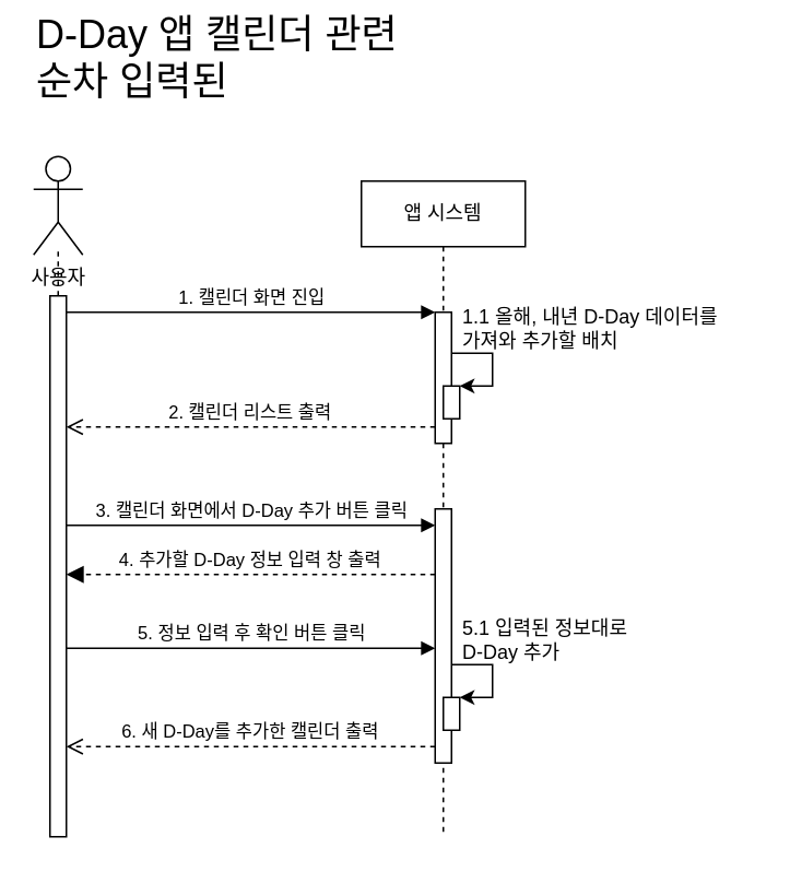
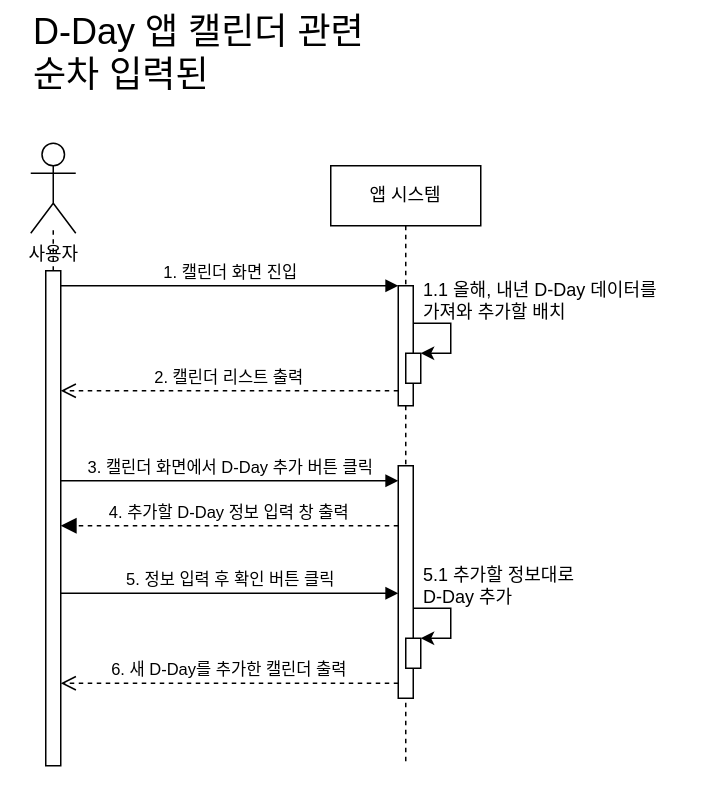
  <mxCell id="0" />
  <mxCell id="1" parent="0" />
  <mxCell id="2" value="앱 시스템" style="shape=umlLifeline;perimeter=lifelinePerimeter;whiteSpace=wrap;html=1;container=0;dropTarget=0;collapsible=0;recursiveResize=0;outlineConnect=0;portConstraint=eastwest;newEdgeStyle={&quot;edgeStyle&quot;:&quot;elbowEdgeStyle&quot;,&quot;elbow&quot;:&quot;vertical&quot;,&quot;curved&quot;:0,&quot;rounded&quot;:0};" parent="1" vertex="1"><mxGeometry x="220" y="110" width="100" height="400" as="geometry" /></mxCell>
  <mxCell id="3" value="" style="html=1;points=[];perimeter=orthogonalPerimeter;outlineConnect=0;targetShapes=umlLifeline;portConstraint=eastwest;newEdgeStyle={&quot;edgeStyle&quot;:&quot;elbowEdgeStyle&quot;,&quot;elbow&quot;:&quot;vertical&quot;,&quot;curved&quot;:0,&quot;rounded&quot;:0};" parent="2" vertex="1"><mxGeometry x="45" y="80" width="10" height="80" as="geometry" /></mxCell>
  <mxCell id="4" value="1.1 올해, 내년 D-Day 데이터를&lt;div&gt;가져와 추가할 배치&lt;/div&gt;" style="text;html=1;align=left;verticalAlign=middle;resizable=0;points=[];autosize=1;strokeColor=none;fillColor=none;" parent="2" vertex="1"><mxGeometry x="60" y="70" width="180" height="40" as="geometry" /></mxCell>
  <mxCell id="5" value="" style="endArrow=classic;html=1;rounded=0;edgeStyle=orthogonalEdgeStyle;" parent="2" target="6" edge="1"><mxGeometry width="50" height="50" relative="1" as="geometry"><mxPoint x="55" y="105" as="sourcePoint" /><mxPoint x="110" y="125" as="targetPoint" /><Array as="points"><mxPoint x="80" y="105" /><mxPoint x="80" y="125" /></Array></mxGeometry></mxCell>
  <mxCell id="6" value="" style="html=1;points=[];perimeter=orthogonalPerimeter;outlineConnect=0;targetShapes=umlLifeline;portConstraint=eastwest;newEdgeStyle={&quot;edgeStyle&quot;:&quot;elbowEdgeStyle&quot;,&quot;elbow&quot;:&quot;vertical&quot;,&quot;curved&quot;:0,&quot;rounded&quot;:0};" parent="2" vertex="1"><mxGeometry x="50" y="125" width="10" height="20" as="geometry" /></mxCell>
  <mxCell id="7" value="1. 캘린더 화면 진입" style="html=1;verticalAlign=bottom;endArrow=block;edgeStyle=elbowEdgeStyle;elbow=vertical;curved=0;rounded=0;" parent="1" source="11" target="3" edge="1"><mxGeometry relative="1" as="geometry"><mxPoint x="140" y="200" as="sourcePoint" /><Array as="points"><mxPoint x="125" y="190" /></Array></mxGeometry></mxCell>
  <mxCell id="8" value="2. 캘린더 리스트 출력" style="html=1;verticalAlign=bottom;endArrow=open;dashed=1;endSize=8;edgeStyle=elbowEdgeStyle;elbow=vertical;curved=0;rounded=0;" parent="1" edge="1"><mxGeometry relative="1" as="geometry"><mxPoint x="40" y="260" as="targetPoint" /><Array as="points"><mxPoint x="135" y="260" /></Array><mxPoint x="265" y="260" as="sourcePoint" /></mxGeometry></mxCell>
  <mxCell id="9" value="사용자" style="shape=umlActor;verticalLabelPosition=bottom;verticalAlign=top;html=1;outlineConnect=0;" parent="1" vertex="1"><mxGeometry x="20" y="95" width="30" height="60" as="geometry" /></mxCell>
  <mxCell id="10" value="" style="endArrow=none;dashed=1;html=1;rounded=0;" parent="1" source="11" edge="1"><mxGeometry width="50" height="50" relative="1" as="geometry"><mxPoint x="35" y="410" as="sourcePoint" /><mxPoint x="35" y="150" as="targetPoint" /></mxGeometry></mxCell>
  <mxCell id="11" value="" style="html=1;points=[];perimeter=orthogonalPerimeter;outlineConnect=0;targetShapes=umlLifeline;portConstraint=eastwest;newEdgeStyle={&quot;edgeStyle&quot;:&quot;elbowEdgeStyle&quot;,&quot;elbow&quot;:&quot;vertical&quot;,&quot;curved&quot;:0,&quot;rounded&quot;:0};" parent="1" vertex="1"><mxGeometry x="30" y="180" width="10" height="330" as="geometry" /></mxCell>
  <mxCell id="12" value="D-Day 앱 캘린더 관련&lt;div&gt;순차 입력된&lt;/div&gt;" style="text;html=1;align=left;verticalAlign=middle;whiteSpace=wrap;rounded=0;fontSize=24;" parent="1" vertex="1"><mxGeometry x="20" y="20" width="310" height="30" as="geometry" /></mxCell>
- <mxCell id="13" value="5.1 입력된 정보대로&lt;div&gt;D-Day&amp;nbsp;&lt;span style=&quot;background-color: transparent; color: light-dark(rgb(0, 0, 0), rgb(255, 255, 255));&quot;&gt;추가&lt;/span&gt;&lt;/div&gt;" style="text;html=1;align=left;verticalAlign=middle;resizable=0;points=[];autosize=1;strokeColor=none;fillColor=none;" parent="1" vertex="1"><mxGeometry x="280" y="370" width="120" height="40" as="geometry" /></mxCell>
+ <mxCell id="13" value="5.1 추가할 정보대로&lt;div&gt;D-Day&amp;nbsp;&lt;span style=&quot;background-color: transparent; color: light-dark(rgb(0, 0, 0), rgb(255, 255, 255));&quot;&gt;추가&lt;/span&gt;&lt;/div&gt;" style="text;html=1;align=left;verticalAlign=middle;resizable=0;points=[];autosize=1;strokeColor=none;fillColor=none;" parent="1" vertex="1"><mxGeometry x="280" y="370" width="120" height="40" as="geometry" /></mxCell>
  <mxCell id="14" value="" style="html=1;points=[];perimeter=orthogonalPerimeter;outlineConnect=0;targetShapes=umlLifeline;portConstraint=eastwest;newEdgeStyle={&quot;edgeStyle&quot;:&quot;elbowEdgeStyle&quot;,&quot;elbow&quot;:&quot;vertical&quot;,&quot;curved&quot;:0,&quot;rounded&quot;:0};" parent="1" vertex="1"><mxGeometry x="265" y="310" width="10" height="155" as="geometry" /></mxCell>
  <mxCell id="15" value="" style="endArrow=classic;html=1;rounded=0;edgeStyle=orthogonalEdgeStyle;" parent="1" source="14" target="16" edge="1"><mxGeometry width="50" height="50" relative="1" as="geometry"><mxPoint x="280" y="405" as="sourcePoint" /><mxPoint x="330" y="425" as="targetPoint" /><Array as="points"><mxPoint x="300" y="405" /><mxPoint x="300" y="425" /></Array></mxGeometry></mxCell>
  <mxCell id="16" value="" style="html=1;points=[];perimeter=orthogonalPerimeter;outlineConnect=0;targetShapes=umlLifeline;portConstraint=eastwest;newEdgeStyle={&quot;edgeStyle&quot;:&quot;elbowEdgeStyle&quot;,&quot;elbow&quot;:&quot;vertical&quot;,&quot;curved&quot;:0,&quot;rounded&quot;:0};" parent="1" vertex="1"><mxGeometry x="270" y="425" width="10" height="20" as="geometry" /></mxCell>
  <mxCell id="17" value="3. 캘린더 화면에서 D-Day 추가 버튼 클릭" style="html=1;verticalAlign=bottom;endArrow=block;edgeStyle=elbowEdgeStyle;elbow=vertical;curved=0;rounded=0;" parent="1" target="14" edge="1"><mxGeometry relative="1" as="geometry"><mxPoint x="40" y="320" as="sourcePoint" /><Array as="points"><mxPoint x="115" y="320" /></Array><mxPoint x="225" y="320" as="targetPoint" /></mxGeometry></mxCell>
  <mxCell id="18" value="5. 정보 입력 후 확인 버튼 클릭" style="html=1;verticalAlign=bottom;endArrow=block;edgeStyle=elbowEdgeStyle;elbow=horizontal;curved=0;rounded=0;" parent="1" target="14" edge="1"><mxGeometry relative="1" as="geometry"><mxPoint x="40" y="395" as="sourcePoint" /><Array as="points"><mxPoint x="135" y="395" /></Array><mxPoint x="215" y="395" as="targetPoint" /></mxGeometry></mxCell>
  <mxCell id="19" value="6. 새 D-Day를 추가한 캘린더 출력" style="html=1;verticalAlign=bottom;endArrow=open;dashed=1;endSize=8;edgeStyle=elbowEdgeStyle;elbow=vertical;curved=0;rounded=0;" parent="1" source="14" edge="1"><mxGeometry relative="1" as="geometry"><mxPoint x="40" y="455" as="targetPoint" /><Array as="points"><mxPoint x="215" y="455" /></Array><mxPoint x="225" y="455" as="sourcePoint" /></mxGeometry></mxCell>
  <mxCell id="20" value="4. 추가할 D-Day 정보 입력 창 출력" style="html=1;verticalAlign=bottom;endArrow=block;dashed=1;endSize=8;edgeStyle=elbowEdgeStyle;elbow=vertical;curved=0;rounded=0;endFill=1;" parent="1" source="14" edge="1"><mxGeometry relative="1" as="geometry"><mxPoint x="40" y="350" as="targetPoint" /><Array as="points"><mxPoint x="125" y="350" /></Array><mxPoint x="240" y="350" as="sourcePoint" /></mxGeometry></mxCell>
